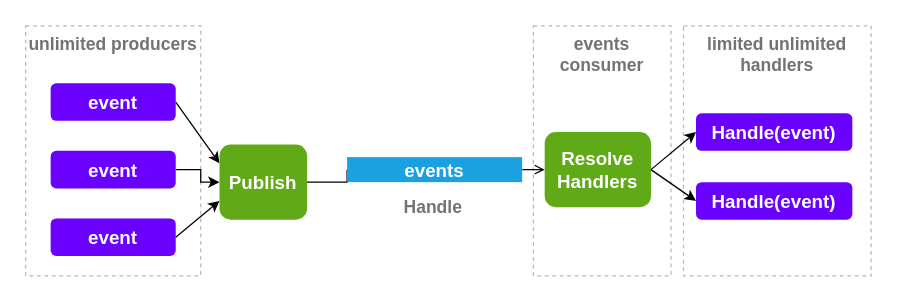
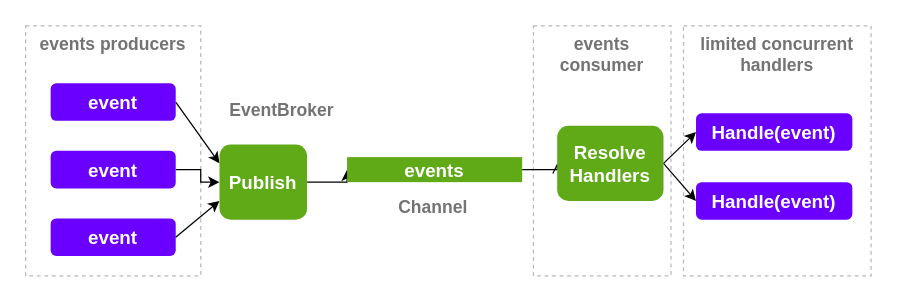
  <mxCell id="0" />
  <mxCell id="1" parent="0" />
- <mxCell id="2" value="limited unlimited handlers" style="rounded=0;whiteSpace=wrap;html=1;fontStyle=1;verticalAlign=top;dashed=1;strokeColor=#B8B8B8;fontSize=14;fontColor=#737373;" vertex="1" parent="1"><mxGeometry x="546" y="20" width="150" height="200" as="geometry" /></mxCell>
+ <mxCell id="2" value="limited concurrent handlers" style="rounded=0;whiteSpace=wrap;html=1;fontStyle=1;verticalAlign=top;dashed=1;strokeColor=#B8B8B8;fontSize=14;fontColor=#737373;" vertex="1" parent="1"><mxGeometry x="546" y="20" width="150" height="200" as="geometry" /></mxCell>
  <mxCell id="3" value="events consumer" style="rounded=0;whiteSpace=wrap;html=1;fontStyle=1;verticalAlign=top;dashed=1;strokeColor=#B8B8B8;fontSize=14;fontColor=#737373;" vertex="1" parent="1"><mxGeometry x="426" y="20" width="110" height="200" as="geometry" /></mxCell>
- <mxCell id="4" value="unlimited producers" style="rounded=0;whiteSpace=wrap;html=1;fontStyle=1;verticalAlign=top;dashed=1;strokeColor=#B8B8B8;fontSize=14;fontColor=#737373;" vertex="1" parent="1"><mxGeometry x="20" y="20" width="140" height="200" as="geometry" /></mxCell>
+ <mxCell id="4" value="events producers" style="rounded=0;whiteSpace=wrap;html=1;fontStyle=1;verticalAlign=top;dashed=1;strokeColor=#B8B8B8;fontSize=14;fontColor=#737373;" vertex="1" parent="1"><mxGeometry x="20" y="20" width="140" height="200" as="geometry" /></mxCell>
  <mxCell id="5" style="rounded=0;orthogonalLoop=1;jettySize=auto;html=1;exitX=1;exitY=0.5;exitDx=0;exitDy=0;entryX=0;entryY=0.25;entryDx=0;entryDy=0;" edge="1" parent="1" source="6" target="12"><mxGeometry relative="1" as="geometry"><mxPoint x="240" y="120" as="targetPoint" /></mxGeometry></mxCell>
  <mxCell id="6" value="event" style="rounded=1;whiteSpace=wrap;html=1;fillColor=#6a00ff;fontColor=#ffffff;strokeColor=none;fontSize=15;fontStyle=1" vertex="1" parent="1"><mxGeometry x="40" y="66" width="100" height="30" as="geometry" /></mxCell>
  <mxCell id="7" style="edgeStyle=orthogonalEdgeStyle;rounded=0;orthogonalLoop=1;jettySize=auto;html=1;exitX=1;exitY=0.5;exitDx=0;exitDy=0;" edge="1" parent="1" source="8" target="12"><mxGeometry relative="1" as="geometry" /></mxCell>
  <mxCell id="8" value="event" style="rounded=1;whiteSpace=wrap;html=1;fillColor=#6a00ff;fontColor=#ffffff;strokeColor=none;fontSize=15;fontStyle=1" vertex="1" parent="1"><mxGeometry x="40" y="120" width="100" height="30" as="geometry" /></mxCell>
  <mxCell id="9" value="event" style="rounded=1;whiteSpace=wrap;html=1;fillColor=#6a00ff;fontColor=#ffffff;strokeColor=none;fontSize=15;fontStyle=1" vertex="1" parent="1"><mxGeometry x="40" y="174" width="100" height="30" as="geometry" /></mxCell>
  <mxCell id="10" value="" style="endArrow=classic;html=1;rounded=0;exitX=1;exitY=0.5;exitDx=0;exitDy=0;entryX=0;entryY=0.75;entryDx=0;entryDy=0;" edge="1" parent="1" source="9" target="12"><mxGeometry width="50" height="50" relative="1" as="geometry"><mxPoint x="170" y="270" as="sourcePoint" /><mxPoint x="220" y="220" as="targetPoint" /></mxGeometry></mxCell>
- <mxCell id="11" style="edgeStyle=orthogonalEdgeStyle;rounded=0;orthogonalLoop=1;jettySize=auto;html=1;exitX=1;exitY=0.5;exitDx=0;exitDy=0;entryX=0;entryY=0.5;entryDx=0;entryDy=0;endArrow=none;" edge="1" parent="1" source="12" target="14"><mxGeometry relative="1" as="geometry" /></mxCell>
+ <mxCell id="11" style="edgeStyle=orthogonalEdgeStyle;rounded=0;orthogonalLoop=1;jettySize=auto;html=1;exitX=1;exitY=0.5;exitDx=0;exitDy=0;entryX=0;entryY=0.5;entryDx=0;entryDy=0;" edge="1" parent="1" source="12" target="14"><mxGeometry relative="1" as="geometry" /></mxCell>
  <mxCell id="12" value="Publish" style="rounded=1;whiteSpace=wrap;html=1;fillColor=#60a917;fontColor=#ffffff;strokeColor=none;fontSize=15;fontStyle=1" vertex="1" parent="1"><mxGeometry x="175" y="115" width="70" height="60" as="geometry" /></mxCell>
  <mxCell id="13" style="edgeStyle=orthogonalEdgeStyle;rounded=0;orthogonalLoop=1;jettySize=auto;html=1;exitX=1;exitY=0.5;exitDx=0;exitDy=0;entryX=0;entryY=0.5;entryDx=0;entryDy=0;endArrow=open;" edge="1" parent="1" source="14" target="17"><mxGeometry relative="1" as="geometry" /></mxCell>
- <mxCell id="14" value="events" style="rounded=0;whiteSpace=wrap;html=1;fillColor=#1ba1e2;fontColor=#ffffff;strokeColor=none;fontSize=15;fontStyle=1" vertex="1" parent="1"><mxGeometry x="277" y="125" width="140" height="20" as="geometry" /></mxCell>
+ <mxCell id="14" value="events" style="rounded=0;whiteSpace=wrap;html=1;fillColor=#60a917;fontColor=#ffffff;strokeColor=none;fontSize=15;fontStyle=1;" vertex="1" parent="1"><mxGeometry x="277" y="125" width="140" height="20" as="geometry" /></mxCell>
  <mxCell id="15" style="rounded=0;orthogonalLoop=1;jettySize=auto;html=1;exitX=1;exitY=0.5;exitDx=0;exitDy=0;entryX=0;entryY=0.5;entryDx=0;entryDy=0;" edge="1" parent="1" source="17" target="18"><mxGeometry relative="1" as="geometry" /></mxCell>
  <mxCell id="16" style="rounded=0;orthogonalLoop=1;jettySize=auto;html=1;exitX=1;exitY=0.5;exitDx=0;exitDy=0;entryX=0;entryY=0.5;entryDx=0;entryDy=0;" edge="1" parent="1" source="17" target="19"><mxGeometry relative="1" as="geometry" /></mxCell>
- <mxCell id="17" value="Resolve Handlers" style="rounded=1;whiteSpace=wrap;html=1;fillColor=#60a917;fontColor=#ffffff;strokeColor=none;fontSize=15;fontStyle=1" vertex="1" parent="1"><mxGeometry x="435" y="105" width="85" height="60" as="geometry" /></mxCell>
+ <mxCell id="17" value="Resolve Handlers" style="rounded=1;whiteSpace=wrap;html=1;fillColor=#60a917;fontColor=#ffffff;strokeColor=none;fontSize=15;fontStyle=1" vertex="1" parent="1"><mxGeometry x="445" y="100" width="85" height="60" as="geometry" /></mxCell>
  <mxCell id="18" value="Handle(event)" style="rounded=1;whiteSpace=wrap;html=1;fillColor=#6a00ff;fontColor=#ffffff;strokeColor=none;fontSize=15;fontStyle=1" vertex="1" parent="1"><mxGeometry x="556" y="90" width="125" height="30" as="geometry" /></mxCell>
  <mxCell id="19" value="Handle(event)" style="rounded=1;whiteSpace=wrap;html=1;fillColor=#6a00ff;fontColor=#ffffff;strokeColor=none;fontSize=15;fontStyle=1" vertex="1" parent="1"><mxGeometry x="556" y="145" width="125" height="30" as="geometry" /></mxCell>
- <mxCell id="21" value="Handle" style="text;html=1;strokeColor=none;fillColor=none;align=center;verticalAlign=middle;whiteSpace=wrap;rounded=0;fontStyle=1;fontSize=14;fontColor=#737373;" vertex="1" parent="1"><mxGeometry x="306" y="150" width="80" height="30" as="geometry" /></mxCell>
+ <mxCell id="20" value="EventBroker" style="text;html=1;strokeColor=none;fillColor=none;align=center;verticalAlign=middle;whiteSpace=wrap;rounded=0;fontStyle=1;fontSize=14;fontColor=#737373;" vertex="1" parent="1"><mxGeometry x="185" y="73" width="80" height="30" as="geometry" /></mxCell>
+ <mxCell id="21" value="Channel" style="text;html=1;strokeColor=none;fillColor=none;align=center;verticalAlign=middle;whiteSpace=wrap;rounded=0;fontStyle=1;fontSize=14;fontColor=#737373;" vertex="1" parent="1"><mxGeometry x="306" y="150" width="80" height="30" as="geometry" /></mxCell>
